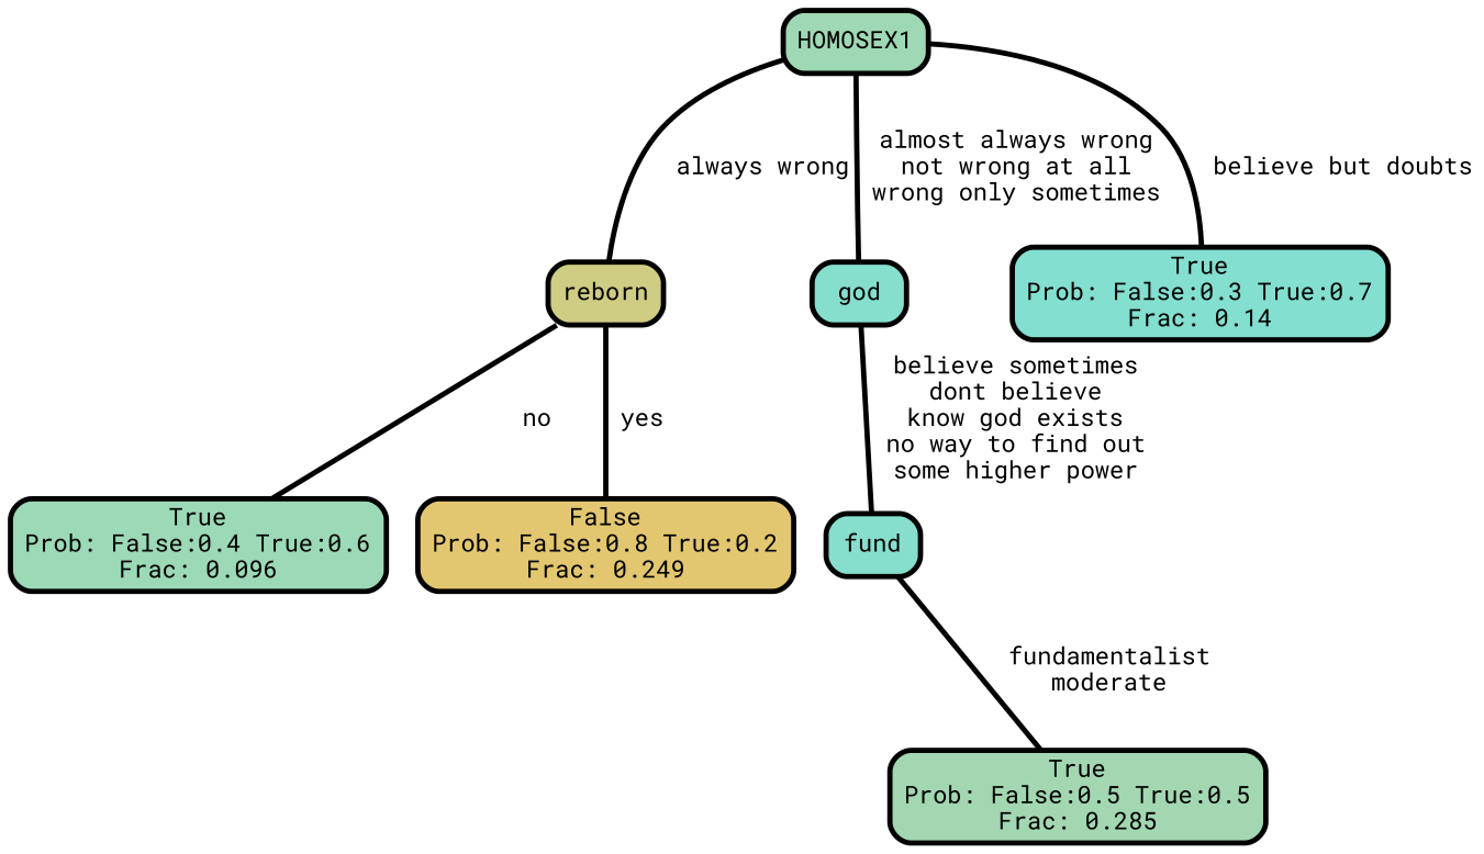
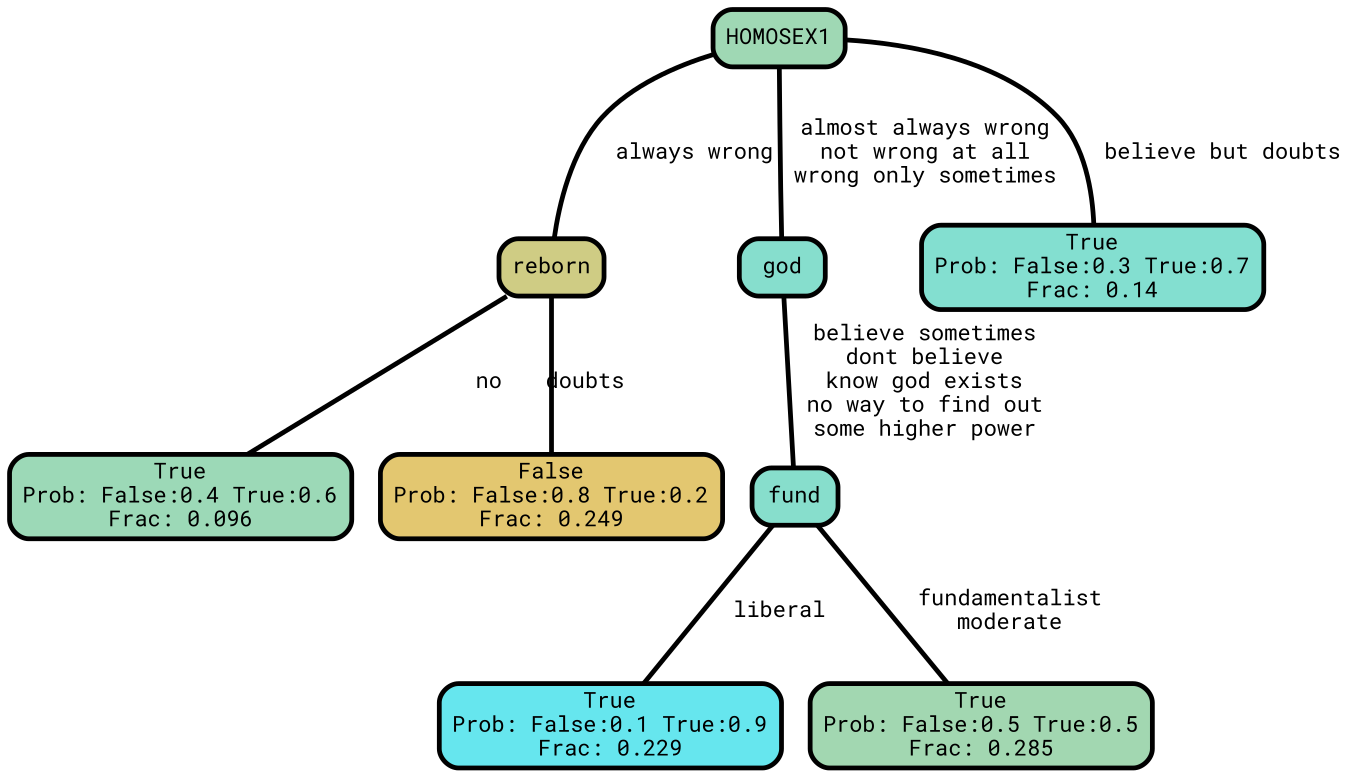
  graph {
    fontname="Roboto Mono"
    ranksep="0 equally"
    splines=straight
    node [color=black fontcolor=black fontname="Roboto Mono" penwidth=3 shape=box style="filled, rounded"]
    edge [color=black fontname="Roboto Mono" penwidth=3]
    n1 [fillcolor="#9cd9b7" label="True\nProb: False:0.4 True:0.6\nFrac: 0.096"]
    n2 [fillcolor="#cfcc84" label=reborn]
    n3 [fillcolor="#e3c770" label="False\nProb: False:0.8 True:0.2\nFrac: 0.249"]
    n4 [fillcolor="#9fd8b4" label=HOMOSEX1]
    n5 [fillcolor="#86decd" label=god]
    n6 [fillcolor="#83dfd0" label="True\nProb: False:0.3 True:0.7\nFrac: 0.14"]
    n7 [fillcolor="#87decc" label=fund]
+   n8 [fillcolor="#66e6ee" label="True\nProb: False:0.1 True:0.9\nFrac: 0.229"]
    n9 [fillcolor="#a2d7b1" label="True\nProb: False:0.5 True:0.5\nFrac: 0.285"]
    subgraph sub_1 {
      rank=same
    }
    n2 -- n1 [label=" no"]
-   n2 -- n3 [label=" yes"]
+   n2 -- n3 [label=" doubts"]
    n4 -- n2 [label=" always wrong"]
    n4 -- n5 [label=" almost always wrong\n not wrong at all\n wrong only sometimes"]
    n4 -- n6 [label=" believe but doubts"]
    n5 -- n7 [label=" believe sometimes\n dont believe\n know god exists\n no way to find out\n some higher power"]
+   n7 -- n8 [label=" liberal"]
    n7 -- n9 [label=" fundamentalist\n moderate"]
  }
